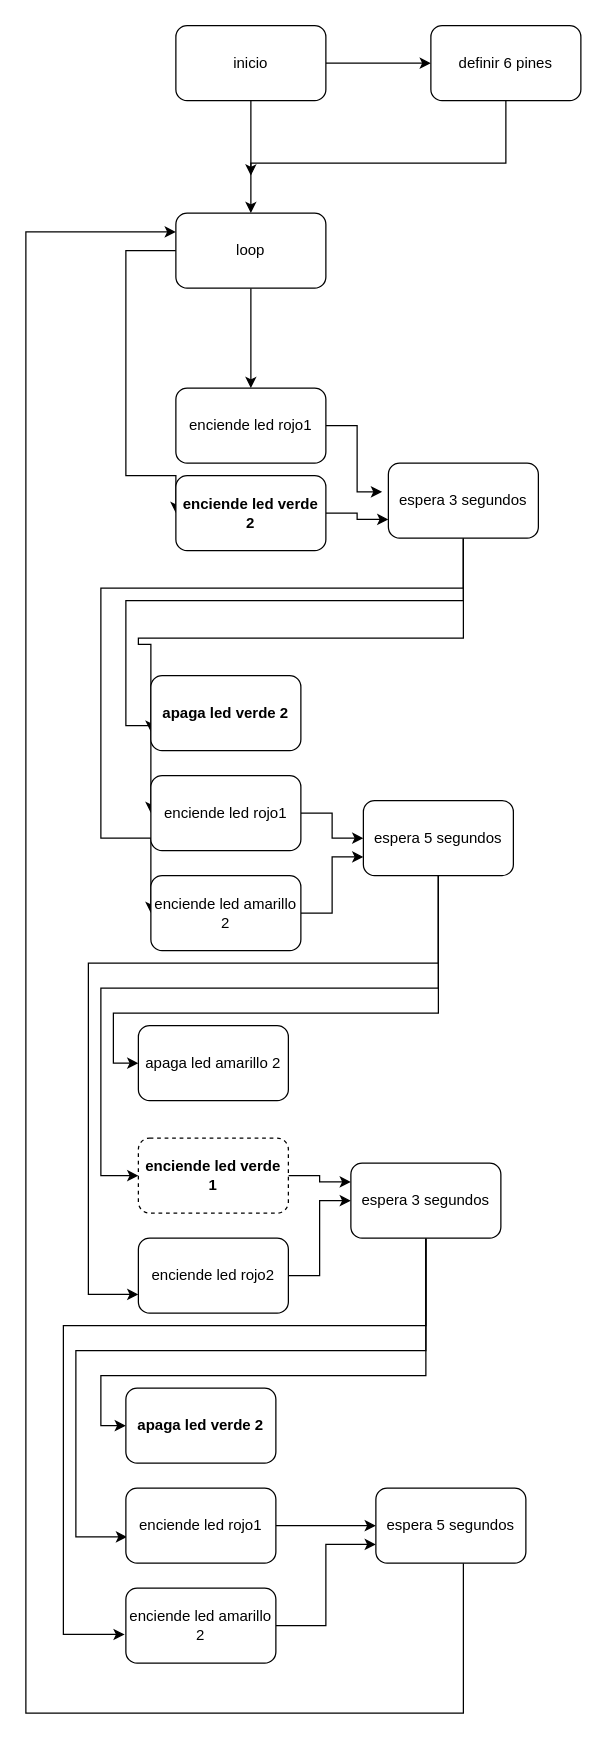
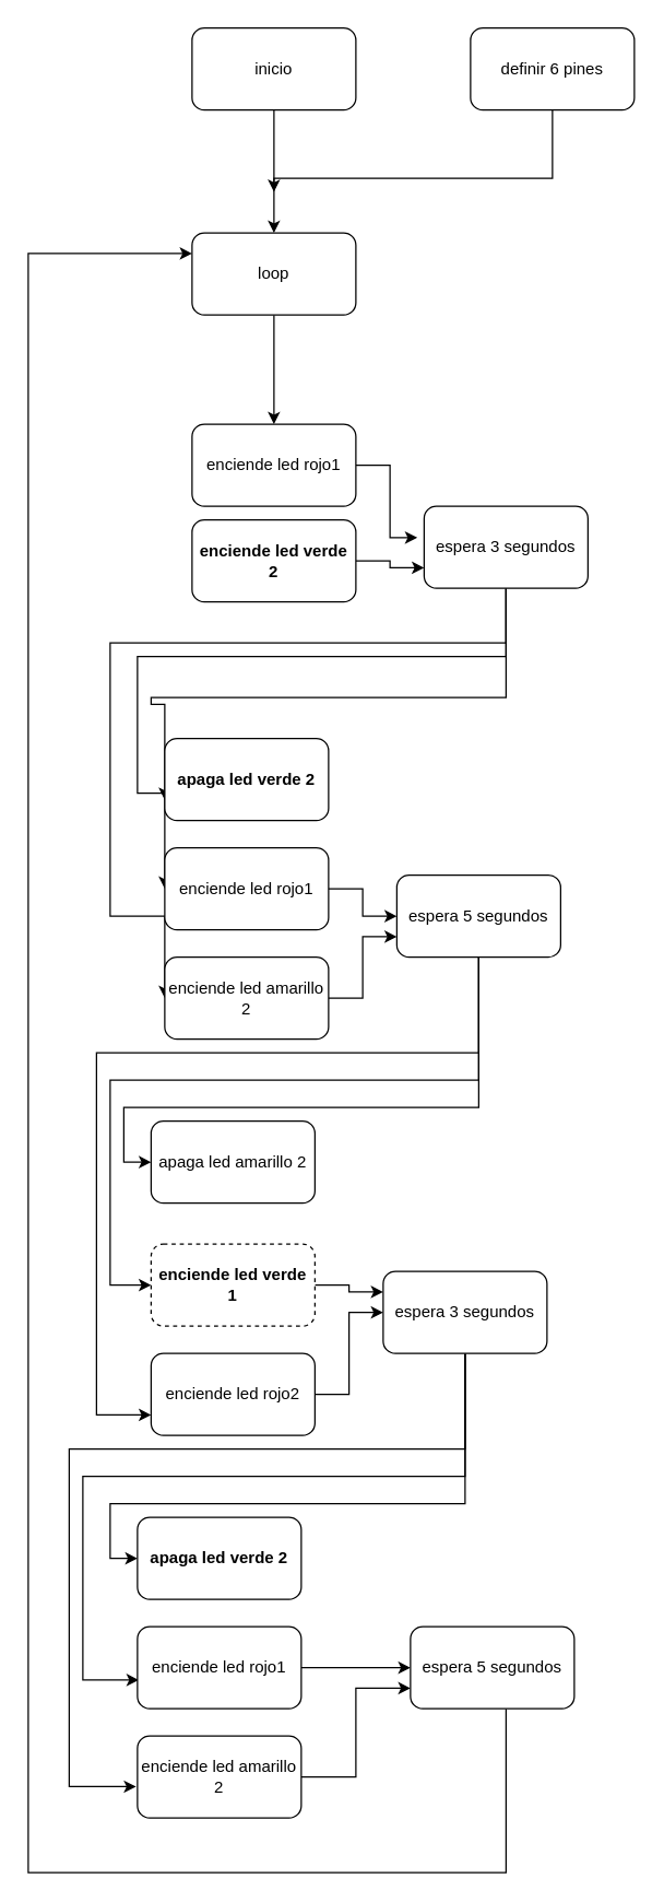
  <mxCell id="0" />
  <mxCell id="1" parent="0" />
  <mxCell id="2" style="edgeStyle=orthogonalEdgeStyle;rounded=0;orthogonalLoop=1;jettySize=auto;html=1;entryX=0.5;entryY=0;entryDx=0;entryDy=0;" parent="1" source="4" target="9" edge="1"><mxGeometry relative="1" as="geometry" /></mxCell>
- <mxCell id="3" style="edgeStyle=orthogonalEdgeStyle;rounded=0;orthogonalLoop=1;jettySize=auto;html=1;entryX=0;entryY=0.5;entryDx=0;entryDy=0;" parent="1" source="4" target="6" edge="1"><mxGeometry relative="1" as="geometry" /></mxCell>
  <mxCell id="4" value="inicio" style="rounded=1;whiteSpace=wrap;html=1;" parent="1" vertex="1"><mxGeometry x="140" y="20" width="120" height="60" as="geometry" /></mxCell>
  <mxCell id="5" style="edgeStyle=orthogonalEdgeStyle;rounded=0;orthogonalLoop=1;jettySize=auto;html=1;" parent="1" source="6" edge="1"><mxGeometry relative="1" as="geometry"><mxPoint x="200" y="140" as="targetPoint" /><Array as="points"><mxPoint x="404" y="130" /><mxPoint x="200" y="130" /></Array></mxGeometry></mxCell>
  <mxCell id="6" value="definir 6 pines" style="rounded=1;whiteSpace=wrap;html=1;" parent="1" vertex="1"><mxGeometry x="344" y="20" width="120" height="60" as="geometry" /></mxCell>
  <mxCell id="7" style="edgeStyle=orthogonalEdgeStyle;rounded=0;orthogonalLoop=1;jettySize=auto;html=1;entryX=0.5;entryY=0;entryDx=0;entryDy=0;" parent="1" source="9" target="11" edge="1"><mxGeometry relative="1" as="geometry" /></mxCell>
- <mxCell id="8" style="edgeStyle=orthogonalEdgeStyle;rounded=0;orthogonalLoop=1;jettySize=auto;html=1;entryX=0;entryY=0.5;entryDx=0;entryDy=0;" parent="1" source="9" target="28" edge="1"><mxGeometry relative="1" as="geometry"><mxPoint x="108" y="410" as="targetPoint" /><Array as="points"><mxPoint x="100" y="200" /><mxPoint x="100" y="380" /></Array></mxGeometry></mxCell>
  <mxCell id="9" value="loop" style="rounded=1;whiteSpace=wrap;html=1;" parent="1" vertex="1"><mxGeometry x="140" y="170" width="120" height="60" as="geometry" /></mxCell>
  <mxCell id="10" style="edgeStyle=orthogonalEdgeStyle;rounded=0;orthogonalLoop=1;jettySize=auto;html=1;entryX=-0.042;entryY=0.383;entryDx=0;entryDy=0;entryPerimeter=0;" parent="1" source="11" target="19" edge="1"><mxGeometry relative="1" as="geometry"><Array as="points"><mxPoint x="285" y="340" /><mxPoint x="285" y="393" /></Array></mxGeometry></mxCell>
  <mxCell id="11" value="enciende led rojo1" style="rounded=1;whiteSpace=wrap;html=1;" parent="1" vertex="1"><mxGeometry x="140" y="310" width="120" height="60" as="geometry" /></mxCell>
  <mxCell id="12" style="edgeStyle=orthogonalEdgeStyle;rounded=0;orthogonalLoop=1;jettySize=auto;html=1;entryX=0;entryY=0.5;entryDx=0;entryDy=0;" parent="1" source="15" target="20" edge="1"><mxGeometry relative="1" as="geometry"><Array as="points"><mxPoint x="350" y="810" /><mxPoint x="90" y="810" /><mxPoint x="90" y="850" /></Array></mxGeometry></mxCell>
  <mxCell id="13" style="edgeStyle=orthogonalEdgeStyle;rounded=0;orthogonalLoop=1;jettySize=auto;html=1;entryX=0;entryY=0.5;entryDx=0;entryDy=0;" parent="1" source="15" target="22" edge="1"><mxGeometry relative="1" as="geometry"><Array as="points"><mxPoint x="350" y="790" /><mxPoint x="80" y="790" /><mxPoint x="80" y="940" /></Array></mxGeometry></mxCell>
  <mxCell id="14" style="edgeStyle=orthogonalEdgeStyle;rounded=0;orthogonalLoop=1;jettySize=auto;html=1;entryX=0;entryY=0.75;entryDx=0;entryDy=0;" parent="1" source="15" target="24" edge="1"><mxGeometry relative="1" as="geometry"><Array as="points"><mxPoint x="350" y="770" /><mxPoint x="70" y="770" /><mxPoint x="70" y="1035" /></Array></mxGeometry></mxCell>
  <mxCell id="15" value="espera 5 segundos" style="rounded=1;whiteSpace=wrap;html=1;" parent="1" vertex="1"><mxGeometry x="290" y="640" width="120" height="60" as="geometry" /></mxCell>
  <mxCell id="16" style="edgeStyle=orthogonalEdgeStyle;rounded=0;orthogonalLoop=1;jettySize=auto;html=1;entryX=0;entryY=0.75;entryDx=0;entryDy=0;" parent="1" source="19" target="31" edge="1"><mxGeometry relative="1" as="geometry"><Array as="points"><mxPoint x="370" y="510" /><mxPoint x="110" y="510" /><mxPoint x="110" y="515" /><mxPoint x="120" y="515" /></Array></mxGeometry></mxCell>
  <mxCell id="17" style="edgeStyle=orthogonalEdgeStyle;rounded=0;orthogonalLoop=1;jettySize=auto;html=1;entryX=0;entryY=0.5;entryDx=0;entryDy=0;" parent="1" source="19" target="30" edge="1"><mxGeometry relative="1" as="geometry"><Array as="points"><mxPoint x="370" y="480" /><mxPoint x="100" y="480" /><mxPoint x="100" y="580" /><mxPoint x="120" y="580" /></Array></mxGeometry></mxCell>
  <mxCell id="18" style="edgeStyle=orthogonalEdgeStyle;rounded=0;orthogonalLoop=1;jettySize=auto;html=1;entryX=0;entryY=0.5;entryDx=0;entryDy=0;" parent="1" source="19" target="26" edge="1"><mxGeometry relative="1" as="geometry"><Array as="points"><mxPoint x="370" y="470" /><mxPoint x="80" y="470" /><mxPoint x="80" y="670" /><mxPoint x="120" y="670" /></Array></mxGeometry></mxCell>
  <mxCell id="19" value="espera 3 segundos" style="rounded=1;whiteSpace=wrap;html=1;" parent="1" vertex="1"><mxGeometry x="310" y="370" width="120" height="60" as="geometry" /></mxCell>
  <mxCell id="20" value="apaga led amarillo 2" style="rounded=1;whiteSpace=wrap;html=1;" parent="1" vertex="1"><mxGeometry x="110" y="820" width="120" height="60" as="geometry" /></mxCell>
  <mxCell id="21" style="edgeStyle=orthogonalEdgeStyle;rounded=0;orthogonalLoop=1;jettySize=auto;html=1;entryX=0;entryY=0.25;entryDx=0;entryDy=0;" parent="1" source="22" target="35" edge="1"><mxGeometry relative="1" as="geometry" /></mxCell>
  <mxCell id="22" value="enciende led verde 1" style="rounded=1;whiteSpace=wrap;html=1;fontStyle=1;dashed=1;" parent="1" vertex="1"><mxGeometry x="110" y="910" width="120" height="60" as="geometry" /></mxCell>
  <mxCell id="23" style="edgeStyle=orthogonalEdgeStyle;rounded=0;orthogonalLoop=1;jettySize=auto;html=1;entryX=0;entryY=0.5;entryDx=0;entryDy=0;" parent="1" source="24" target="35" edge="1"><mxGeometry relative="1" as="geometry" /></mxCell>
  <mxCell id="24" value="enciende led rojo2" style="rounded=1;whiteSpace=wrap;html=1;" parent="1" vertex="1"><mxGeometry x="110" y="990" width="120" height="60" as="geometry" /></mxCell>
  <mxCell id="25" style="edgeStyle=orthogonalEdgeStyle;rounded=0;orthogonalLoop=1;jettySize=auto;html=1;entryX=0;entryY=0.75;entryDx=0;entryDy=0;" parent="1" source="26" target="15" edge="1"><mxGeometry relative="1" as="geometry" /></mxCell>
  <mxCell id="26" value="enciende led amarillo 2" style="rounded=1;whiteSpace=wrap;html=1;" parent="1" vertex="1"><mxGeometry x="120" y="700" width="120" height="60" as="geometry" /></mxCell>
  <mxCell id="27" style="edgeStyle=orthogonalEdgeStyle;rounded=0;orthogonalLoop=1;jettySize=auto;html=1;entryX=0;entryY=0.75;entryDx=0;entryDy=0;" parent="1" source="28" target="19" edge="1"><mxGeometry relative="1" as="geometry" /></mxCell>
  <mxCell id="28" value="enciende led verde 2" style="rounded=1;whiteSpace=wrap;html=1;fontStyle=1" parent="1" vertex="1"><mxGeometry x="140" y="380" width="120" height="60" as="geometry" /></mxCell>
  <mxCell id="29" style="edgeStyle=orthogonalEdgeStyle;rounded=0;orthogonalLoop=1;jettySize=auto;html=1;entryX=0;entryY=0.5;entryDx=0;entryDy=0;" parent="1" source="30" target="15" edge="1"><mxGeometry relative="1" as="geometry" /></mxCell>
  <mxCell id="30" value="enciende led rojo1" style="rounded=1;whiteSpace=wrap;html=1;" parent="1" vertex="1"><mxGeometry x="120" y="620" width="120" height="60" as="geometry" /></mxCell>
  <mxCell id="31" value="apaga led verde 2" style="rounded=1;whiteSpace=wrap;html=1;fontStyle=1" parent="1" vertex="1"><mxGeometry x="120" y="540" width="120" height="60" as="geometry" /></mxCell>
  <mxCell id="32" style="edgeStyle=orthogonalEdgeStyle;rounded=0;orthogonalLoop=1;jettySize=auto;html=1;entryX=0;entryY=0.5;entryDx=0;entryDy=0;" parent="1" source="35" target="40" edge="1"><mxGeometry relative="1" as="geometry"><Array as="points"><mxPoint x="340" y="1100" /><mxPoint x="80" y="1100" /><mxPoint x="80" y="1140" /></Array></mxGeometry></mxCell>
  <mxCell id="33" style="edgeStyle=orthogonalEdgeStyle;rounded=0;orthogonalLoop=1;jettySize=auto;html=1;entryX=0.008;entryY=0.65;entryDx=0;entryDy=0;entryPerimeter=0;" parent="1" source="35" target="39" edge="1"><mxGeometry relative="1" as="geometry"><Array as="points"><mxPoint x="340" y="1080" /><mxPoint x="60" y="1080" /><mxPoint x="60" y="1229" /></Array></mxGeometry></mxCell>
  <mxCell id="34" style="edgeStyle=orthogonalEdgeStyle;rounded=0;orthogonalLoop=1;jettySize=auto;html=1;entryX=-0.008;entryY=0.617;entryDx=0;entryDy=0;entryPerimeter=0;" parent="1" source="35" target="37" edge="1"><mxGeometry relative="1" as="geometry"><Array as="points"><mxPoint x="340" y="1060" /><mxPoint y="1060" x="50" /><mxPoint y="1307" x="50" /></Array></mxGeometry></mxCell>
  <mxCell id="35" value="espera 3 segundos" style="rounded=1;whiteSpace=wrap;html=1;" parent="1" vertex="1"><mxGeometry x="280" y="930" width="120" height="60" as="geometry" /></mxCell>
  <mxCell id="36" style="edgeStyle=orthogonalEdgeStyle;rounded=0;orthogonalLoop=1;jettySize=auto;html=1;entryX=0;entryY=0.75;entryDx=0;entryDy=0;" parent="1" source="37" target="42" edge="1"><mxGeometry relative="1" as="geometry" /></mxCell>
  <mxCell id="37" value="enciende led amarillo 2" style="rounded=1;whiteSpace=wrap;html=1;" parent="1" vertex="1"><mxGeometry x="100" y="1270" width="120" height="60" as="geometry" /></mxCell>
  <mxCell id="38" style="edgeStyle=orthogonalEdgeStyle;rounded=0;orthogonalLoop=1;jettySize=auto;html=1;entryX=0;entryY=0.5;entryDx=0;entryDy=0;" parent="1" source="39" target="42" edge="1"><mxGeometry relative="1" as="geometry" /></mxCell>
  <mxCell id="39" value="enciende led rojo1" style="rounded=1;whiteSpace=wrap;html=1;" parent="1" vertex="1"><mxGeometry x="100" y="1190" width="120" height="60" as="geometry" /></mxCell>
  <mxCell id="40" value="apaga led verde 2" style="rounded=1;whiteSpace=wrap;html=1;fontStyle=1" parent="1" vertex="1"><mxGeometry x="100" y="1110" width="120" height="60" as="geometry" /></mxCell>
  <mxCell id="41" style="edgeStyle=orthogonalEdgeStyle;rounded=0;orthogonalLoop=1;jettySize=auto;html=1;entryX=0;entryY=0.25;entryDx=0;entryDy=0;" parent="1" source="42" target="9" edge="1"><mxGeometry relative="1" as="geometry"><Array as="points"><mxPoint x="370" y="1370" /><mxPoint x="20" y="1370" /><mxPoint x="20" y="185" /></Array></mxGeometry></mxCell>
  <mxCell id="42" value="espera 5 segundos" style="rounded=1;whiteSpace=wrap;html=1;" parent="1" vertex="1"><mxGeometry x="300" y="1190" width="120" height="60" as="geometry" /></mxCell>
